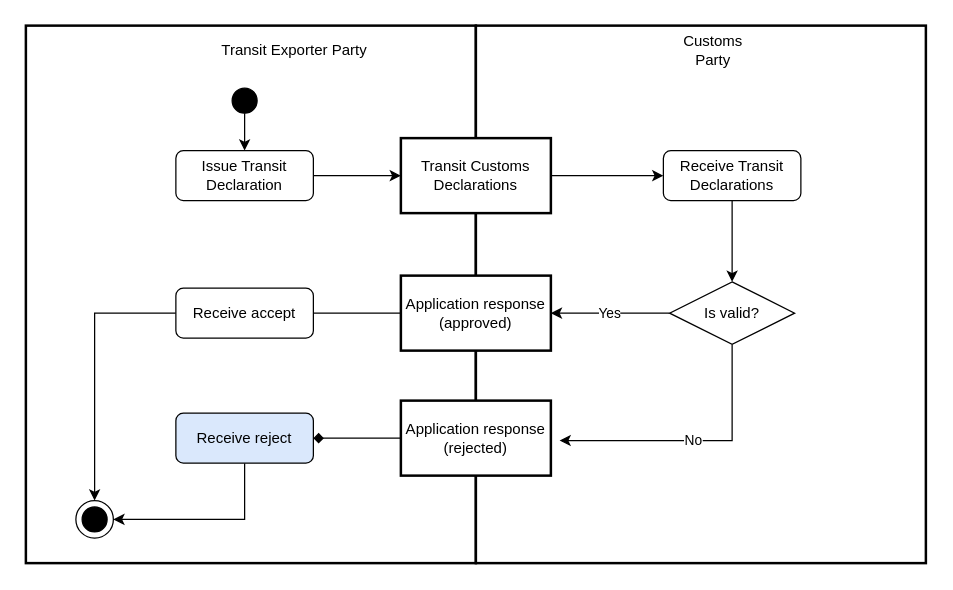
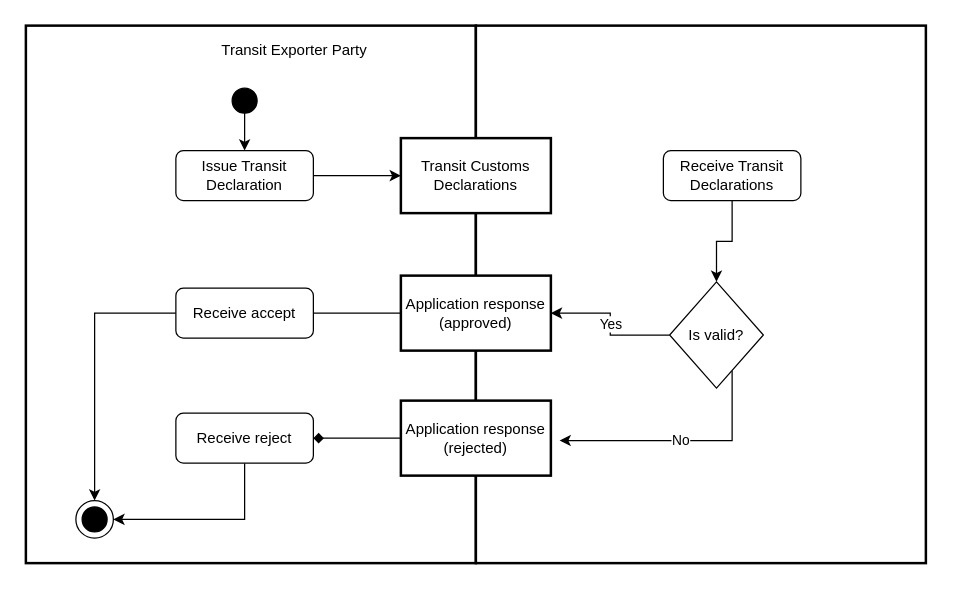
  <mxCell id="0" />
  <mxCell id="1" parent="0" />
  <mxCell id="2" value="" style="rounded=0;whiteSpace=wrap;html=1;strokeWidth=2;" parent="1" vertex="1"><mxGeometry x="20" y="20" width="360" height="430" as="geometry" /></mxCell>
  <mxCell id="3" value="" style="rounded=0;whiteSpace=wrap;html=1;strokeWidth=2;" parent="1" vertex="1"><mxGeometry x="380" y="20" width="360" height="430" as="geometry" /></mxCell>
  <mxCell id="4" value="" style="edgeStyle=orthogonalEdgeStyle;rounded=0;orthogonalLoop=1;jettySize=auto;html=1;entryX=0.5;entryY=0;entryDx=0;entryDy=0;" parent="1" source="5" target="9" edge="1"><mxGeometry relative="1" as="geometry"><mxPoint x="195" y="170" as="targetPoint" /></mxGeometry></mxCell>
  <mxCell id="5" value="" style="ellipse;whiteSpace=wrap;html=1;aspect=fixed;strokeWidth=1;fillColor=#000000;" parent="1" vertex="1"><mxGeometry x="185" y="70" width="20" height="20" as="geometry" /></mxCell>
  <mxCell id="6" value="Transit Exporter Party" style="text;html=1;strokeColor=none;fillColor=none;align=center;verticalAlign=middle;whiteSpace=wrap;rounded=0;" parent="1" vertex="1"><mxGeometry x="170" y="30" width="130" height="20" as="geometry" /></mxCell>
- <mxCell id="7" value="Customs Party" style="text;html=1;strokeColor=none;fillColor=none;align=center;verticalAlign=middle;whiteSpace=wrap;rounded=0;" parent="1" vertex="1"><mxGeometry x="530" y="30" width="80" height="20" as="geometry" /></mxCell>
  <mxCell id="8" style="edgeStyle=orthogonalEdgeStyle;rounded=0;orthogonalLoop=1;jettySize=auto;html=1;entryX=0;entryY=0.5;entryDx=0;entryDy=0;" parent="1" source="9" target="11" edge="1"><mxGeometry relative="1" as="geometry" /></mxCell>
  <mxCell id="9" value="Issue Transit Declaration" style="rounded=1;whiteSpace=wrap;html=1;strokeWidth=1;fillColor=#FFFFFF;" parent="1" vertex="1"><mxGeometry x="140" y="120" width="110" height="40" as="geometry" /></mxCell>
- <mxCell id="10" style="edgeStyle=orthogonalEdgeStyle;rounded=0;orthogonalLoop=1;jettySize=auto;html=1;entryX=0;entryY=0.5;entryDx=0;entryDy=0;" parent="1" source="11" target="17" edge="1"><mxGeometry relative="1" as="geometry" /></mxCell>
  <mxCell id="11" value="Transit Customs Declarations" style="rounded=0;whiteSpace=wrap;html=1;strokeWidth=2;fillColor=#FFFFFF;" parent="1" vertex="1"><mxGeometry x="320" y="110" width="120" height="60" as="geometry" /></mxCell>
  <mxCell id="12" style="edgeStyle=orthogonalEdgeStyle;rounded=0;orthogonalLoop=1;jettySize=auto;html=1;endArrow=none;" parent="1" source="13" target="22" edge="1"><mxGeometry relative="1" as="geometry" /></mxCell>
  <mxCell id="13" value="Application response (approved)" style="rounded=0;whiteSpace=wrap;html=1;strokeWidth=2;fillColor=#FFFFFF;" parent="1" vertex="1"><mxGeometry x="320" y="220" width="120" height="60" as="geometry" /></mxCell>
  <mxCell id="14" style="edgeStyle=orthogonalEdgeStyle;rounded=0;orthogonalLoop=1;jettySize=auto;html=1;entryX=1;entryY=0.5;entryDx=0;entryDy=0;endArrow=diamond;" parent="1" source="15" target="24" edge="1"><mxGeometry relative="1" as="geometry" /></mxCell>
  <mxCell id="15" value="Application response (rejected)" style="rounded=0;whiteSpace=wrap;html=1;strokeWidth=2;fillColor=#FFFFFF;" parent="1" vertex="1"><mxGeometry x="320" y="320" width="120" height="60" as="geometry" /></mxCell>
  <mxCell id="16" style="edgeStyle=orthogonalEdgeStyle;rounded=0;orthogonalLoop=1;jettySize=auto;html=1;entryX=0.5;entryY=0;entryDx=0;entryDy=0;" parent="1" source="17" target="20" edge="1"><mxGeometry relative="1" as="geometry" /></mxCell>
  <mxCell id="17" value="Receive Transit Declarations" style="rounded=1;whiteSpace=wrap;html=1;strokeWidth=1;fillColor=#FFFFFF;" parent="1" vertex="1"><mxGeometry x="530" y="120" width="110" height="40" as="geometry" /></mxCell>
  <mxCell id="18" value="Yes" style="edgeStyle=orthogonalEdgeStyle;rounded=0;orthogonalLoop=1;jettySize=auto;html=1;entryX=1;entryY=0.5;entryDx=0;entryDy=0;" parent="1" source="20" target="13" edge="1"><mxGeometry relative="1" as="geometry" /></mxCell>
  <mxCell id="19" value="No" style="edgeStyle=orthogonalEdgeStyle;rounded=0;orthogonalLoop=1;jettySize=auto;html=1;entryX=1.058;entryY=0.533;entryDx=0;entryDy=0;entryPerimeter=0;" parent="1" source="20" target="15" edge="1"><mxGeometry relative="1" as="geometry"><Array as="points"><mxPoint x="585" y="352" /></Array></mxGeometry></mxCell>
- <mxCell id="20" value="Is valid?" style="rhombus;whiteSpace=wrap;html=1;strokeWidth=1;fillColor=#FFFFFF;" parent="1" vertex="1"><mxGeometry x="535" y="225" width="100" height="50" as="geometry" /></mxCell>
+ <mxCell id="20" value="Is valid?" style="rhombus;whiteSpace=wrap;html=1;strokeWidth=1;fillColor=#FFFFFF;" parent="1" vertex="1"><mxGeometry x="535" y="225" width="75" height="85" as="geometry" /></mxCell>
  <mxCell id="21" style="edgeStyle=orthogonalEdgeStyle;rounded=0;orthogonalLoop=1;jettySize=auto;html=1;entryX=0.5;entryY=0;entryDx=0;entryDy=0;" parent="1" source="22" target="25" edge="1"><mxGeometry relative="1" as="geometry" /></mxCell>
  <mxCell id="22" value="Receive accept" style="rounded=1;whiteSpace=wrap;html=1;strokeWidth=1;fillColor=#FFFFFF;" parent="1" vertex="1"><mxGeometry x="140" y="230" width="110" height="40" as="geometry" /></mxCell>
  <mxCell id="23" style="edgeStyle=orthogonalEdgeStyle;rounded=0;orthogonalLoop=1;jettySize=auto;html=1;entryX=1;entryY=0.5;entryDx=0;entryDy=0;" parent="1" source="24" target="25" edge="1"><mxGeometry relative="1" as="geometry"><Array as="points"><mxPoint x="195" y="415" /></Array></mxGeometry></mxCell>
- <mxCell id="24" value="Receive reject" style="rounded=1;whiteSpace=wrap;html=1;strokeWidth=1;fillColor=#dae8fc;" parent="1" vertex="1"><mxGeometry x="140" y="330" width="110" height="40" as="geometry" /></mxCell>
+ <mxCell id="24" value="Receive reject" style="rounded=1;whiteSpace=wrap;html=1;strokeWidth=1;fillColor=#FFFFFF;" parent="1" vertex="1"><mxGeometry x="140" y="330" width="110" height="40" as="geometry" /></mxCell>
  <mxCell id="25" value="" style="ellipse;whiteSpace=wrap;html=1;aspect=fixed;strokeWidth=1;fillColor=#FFFFFF;" parent="1" vertex="1"><mxGeometry x="60" y="400" width="30" height="30" as="geometry" /></mxCell>
  <mxCell id="26" value="" style="ellipse;whiteSpace=wrap;html=1;aspect=fixed;strokeWidth=1;fillColor=#000000;" parent="1" vertex="1"><mxGeometry x="65" y="405" width="20" height="20" as="geometry" /></mxCell>
